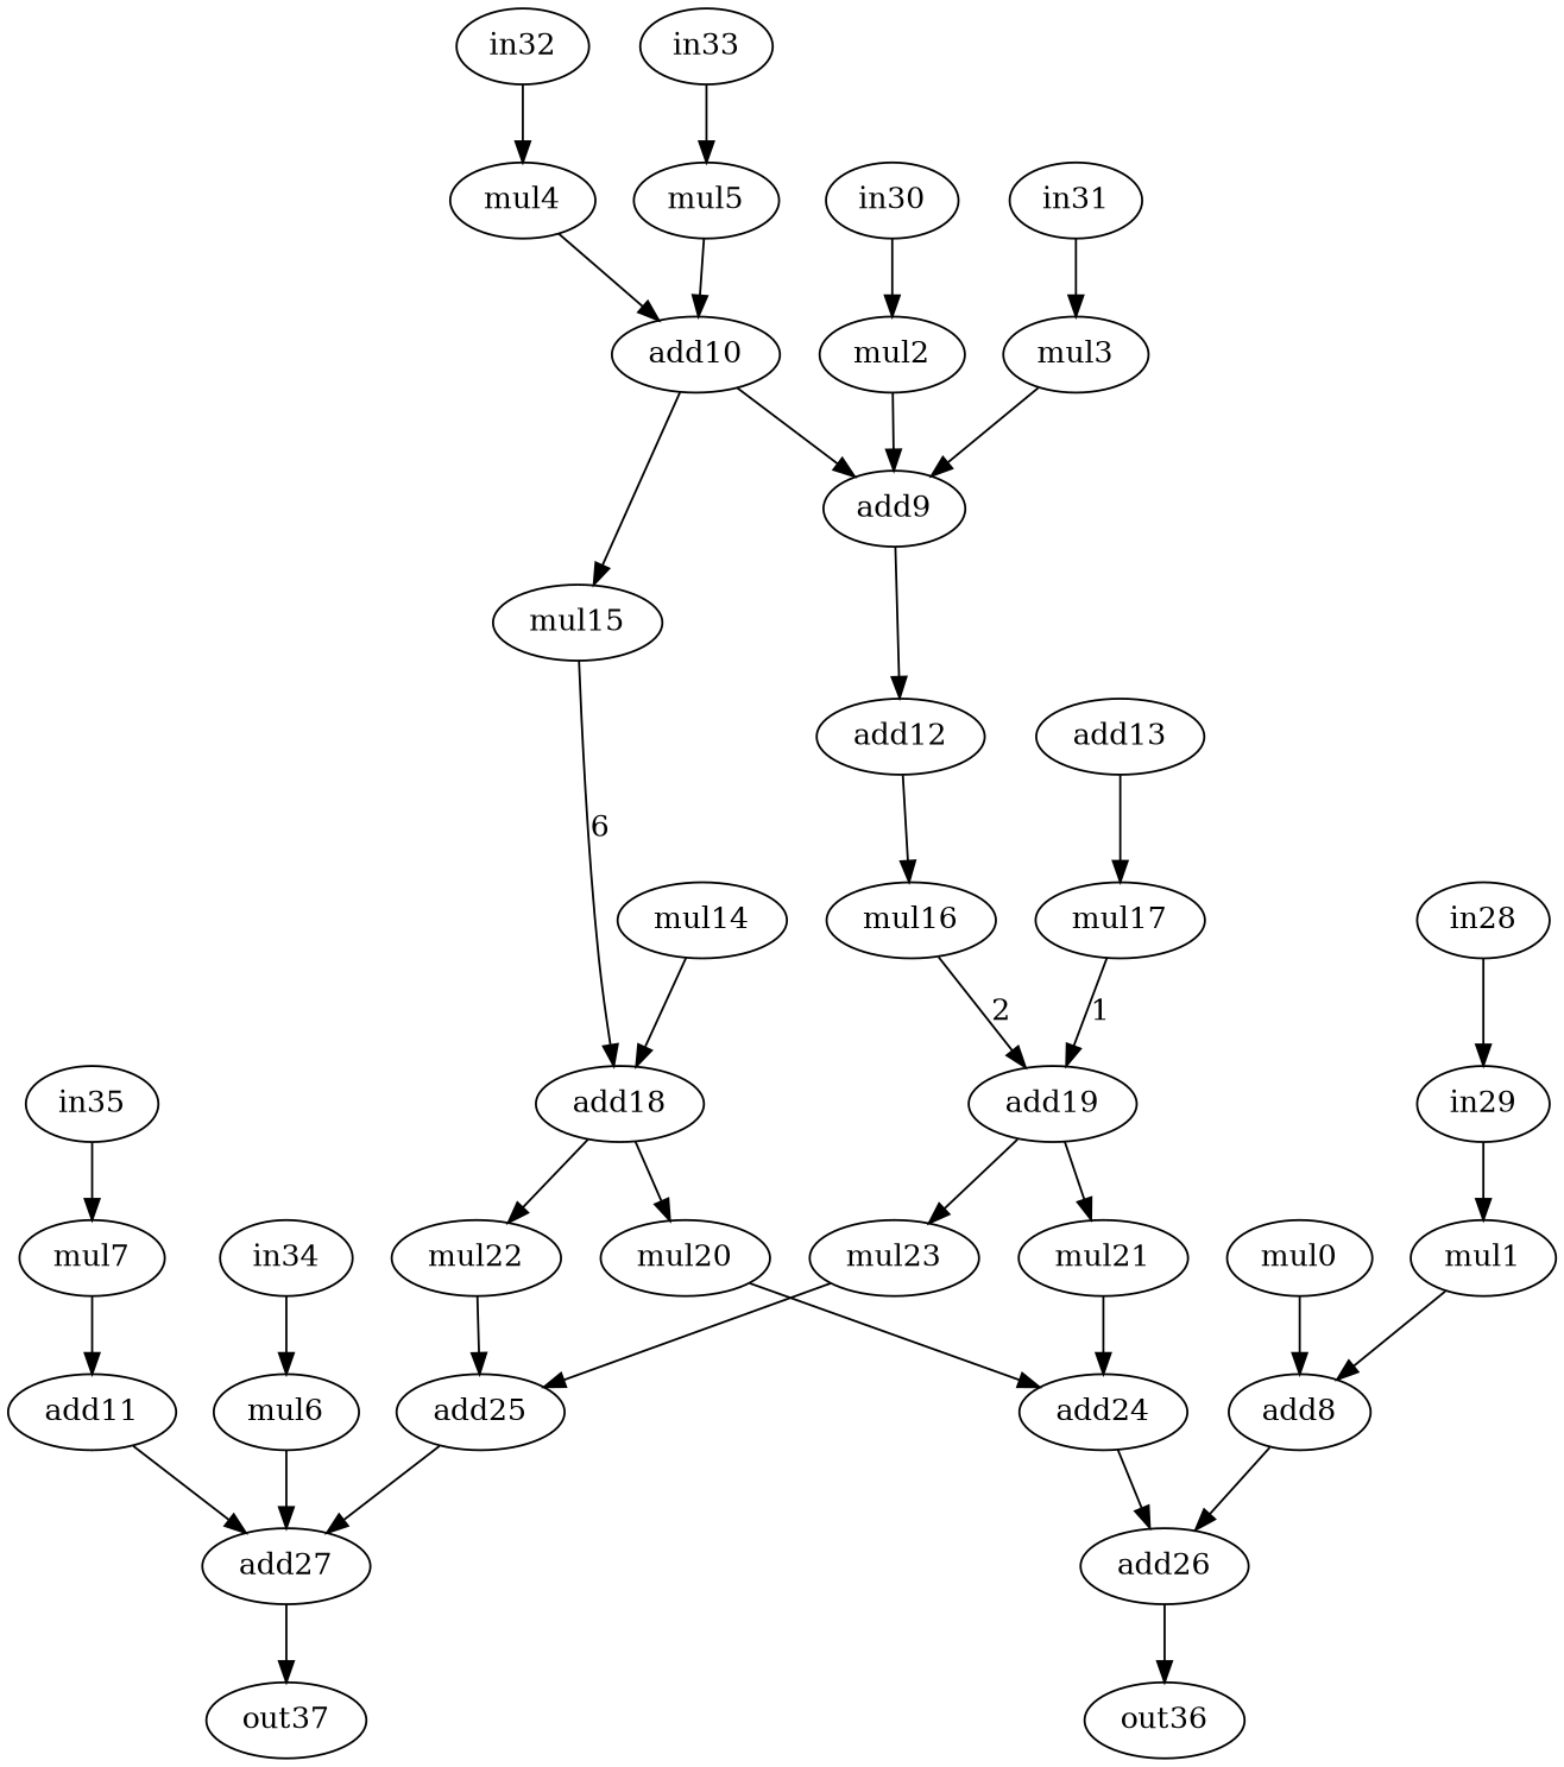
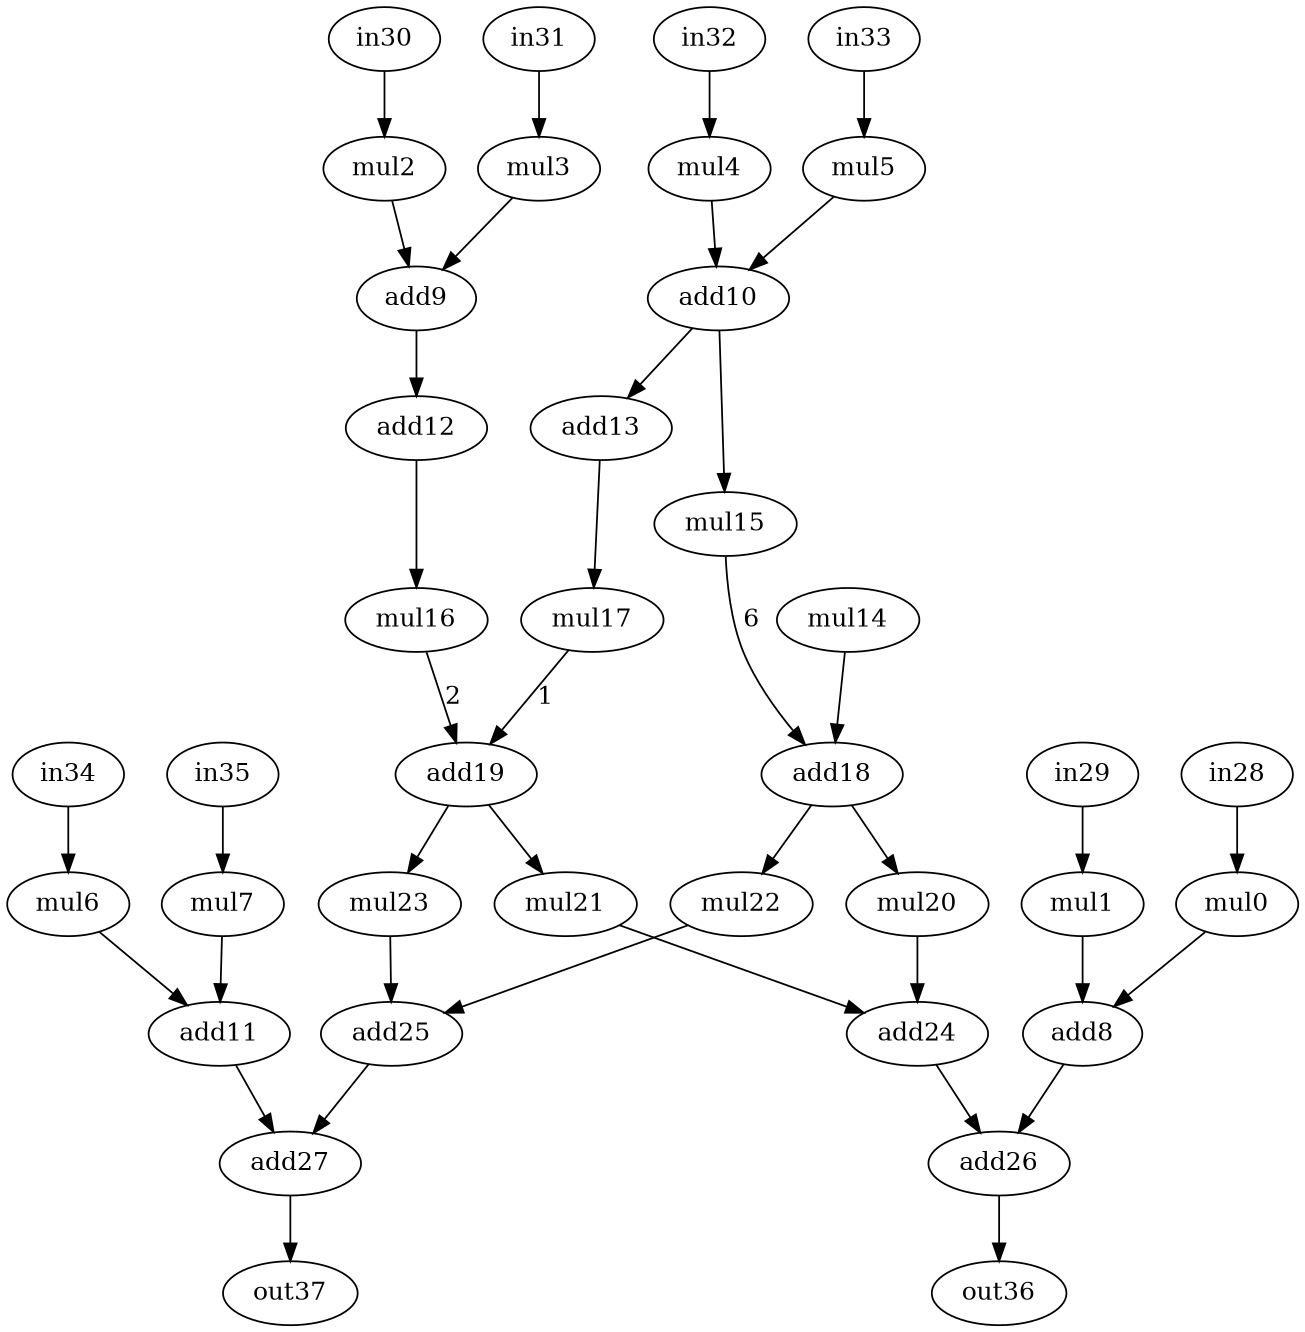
  strict digraph {
    node [alap=6 asap=1 op=muli]
    edge [port=0 w=0]
    n1 [label=mul0 value=2]
    n2 [alap=7 asap=2 label=add8 op=add]
    n3 [alap=8 asap=8 label=add26 op=add]
    n4 [label=mul1 value=2]
    n5 [alap=1 label=mul2 value=2]
    n6 [alap=2 asap=2 label=add9 op=add]
    n7 [alap=3 asap=3 label=add12 op=addi value=2]
    n8 [alap=1 label=mul3 value=2]
    n9 [alap=1 label=mul4 value=2]
    n10 [alap=2 asap=2 label=add10 op=add]
    n11 [alap=3 asap=3 label=add13 op=addi value=2]
    n12 [alap=4 asap=4 label=mul15 value=2]
    n13 [alap=1 label=mul5 value=2]
    n14 [label=mul6 value=2]
    n15 [alap=7 asap=2 label=add11 op=add]
    n16 [alap=8 asap=8 label=add27 op=add]
    n17 [label=mul7 value=2]
    n18 [alap=9 asap=9 label=out36 op=out]
    n19 [alap=4 asap=4 label=mul16 value=2]
    n20 [alap=4 asap=4 label=mul17 value=2]
    n21 [alap=9 asap=9 label=out37 op=out]
    n22 [alap=4 asap=4 label=mul14 value=2]
    n23 [alap=5 asap=5 label=add18 op=add]
    n24 [alap=5 asap=5 label=add19 op=add]
    n25 [asap=6 label=mul20 value=2]
    n26 [asap=6 label=mul22 value=2]
    n27 [asap=6 label=mul21 value=2]
    n28 [asap=6 label=mul23 value=2]
    n29 [alap=7 asap=7 label=add24 op=add]
    n30 [alap=7 asap=7 label=add25 op=add]
    n31 [alap=5 asap=0 label=in28 op=in]
    n32 [alap=5 asap=0 label=in29 op=in]
    n33 [alap=0 asap=0 label=in30 op=in]
    n34 [alap=0 asap=0 label=in31 op=in]
    n35 [alap=0 asap=0 label=in32 op=in]
    n36 [alap=0 asap=0 label=in33 op=in]
    n37 [alap=5 asap=0 label=in34 op=in]
    n38 [alap=5 asap=0 label=in35 op=in]
    n1 -> n2
    n2 -> n3
    n3 -> n18
    n4 -> n2 [port=1]
    n5 -> n6
    n6 -> n7
    n7 -> n19
    n8 -> n6 [port=1]
    n9 -> n10
-   n10 -> n6
+   n10 -> n11
    n10 -> n12
    n11 -> n20
    n12 -> n23 [label=6 port=1 w=1]
    n13 -> n10 [port=1]
-   n14 -> n16
+   n14 -> n15
    n15 -> n16
    n16 -> n21
    n17 -> n15 [port=1]
    n19 -> n24 [label=2 w=2]
    n20 -> n24 [label=1 port=1 w=1]
    n22 -> n23
    n23 -> n25
    n23 -> n26
    n24 -> n27
    n24 -> n28
    n25 -> n29
    n26 -> n30
    n27 -> n29 [port=1]
    n28 -> n30 [port=1]
    n29 -> n3 [port=1]
    n30 -> n16 [port=1]
-   n31 -> n32
+   n31 -> n1
    n32 -> n4
    n33 -> n5
    n34 -> n8
    n35 -> n9
    n36 -> n13
    n37 -> n14
    n38 -> n17
  }
